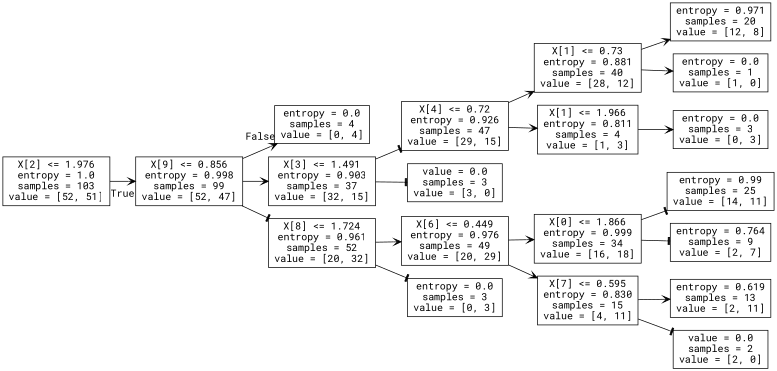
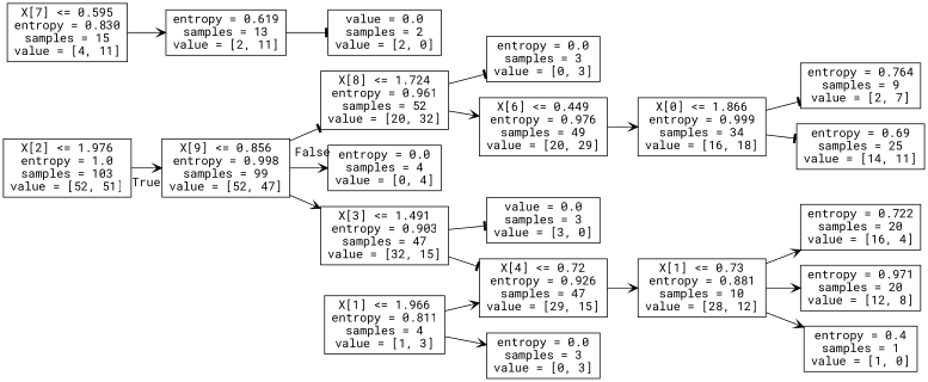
  digraph {
    fontname="Roboto Mono"
    rankdir=LR
    node [fontname="Roboto Mono" shape=box]
    edge [arrowhead=vee fontname="Roboto Mono"]
    n1 [label="X[2] <= 1.976\nentropy = 1.0\nsamples = 103\nvalue = [52, 51]"]
    n2 [label="X[9] <= 0.856\nentropy = 0.998\nsamples = 99\nvalue = [52, 47]"]
    n3 [label="entropy = 0.0\nsamples = 4\nvalue = [0, 4]"]
-   n4 [label="X[3] <= 1.491\nentropy = 0.903\nsamples = 37\nvalue = [32, 15]"]
+   n4 [label="X[3] <= 1.491\nentropy = 0.903\nsamples = 47\nvalue = [32, 15]"]
    n5 [label="X[8] <= 1.724\nentropy = 0.961\nsamples = 52\nvalue = [20, 32]"]
    n6 [label="X[4] <= 0.72\nentropy = 0.926\nsamples = 47\nvalue = [29, 15]"]
    n7 [label="value = 0.0\nsamples = 3\nvalue = [3, 0]"]
    n8 [label="X[6] <= 0.449\nentropy = 0.976\nsamples = 49\nvalue = [20, 29]"]
    n9 [label="entropy = 0.0\nsamples = 3\nvalue = [0, 3]"]
-   n10 [label="X[1] <= 0.73\nentropy = 0.881\nsamples = 40\nvalue = [28, 12]"]
+   n10 [label="X[1] <= 0.73\nentropy = 0.881\nsamples = 10\nvalue = [28, 12]"]
    n11 [label="X[1] <= 1.966\nentropy = 0.811\nsamples = 4\nvalue = [1, 3]"]
+   n12 [label="entropy = 0.722\nsamples = 20\nvalue = [16, 4]"]
    n13 [label="entropy = 0.971\nsamples = 20\nvalue = [12, 8]"]
-   n14 [label="entropy = 0.0\nsamples = 1\nvalue = [1, 0]"]
+   n14 [label="entropy = 0.4\nsamples = 1\nvalue = [1, 0]"]
    n15 [label="entropy = 0.0\nsamples = 3\nvalue = [0, 3]"]
    n16 [label="X[0] <= 1.866\nentropy = 0.999\nsamples = 34\nvalue = [16, 18]"]
    n17 [label="X[7] <= 0.595\nentropy = 0.830\nsamples = 15\nvalue = [4, 11]"]
-   n18 [label="entropy = 0.99\nsamples = 25\nvalue = [14, 11]"]
+   n18 [label="entropy = 0.69\nsamples = 25\nvalue = [14, 11]"]
    n19 [label="entropy = 0.764\nsamples = 9\nvalue = [2, 7]"]
    n20 [label="entropy = 0.619\nsamples = 13\nvalue = [2, 11]"]
    n21 [label="value = 0.0\nsamples = 2\nvalue = [2, 0]"]
    n1 -> n2 [headlabel=True labelangle=45 labeldistance=2.5]
    n2 -> n3 [headlabel=False labelangle=-45 labeldistance=2.5]
    n2 -> n4
    n2 -> n5 [arrowhead=tee]
    n4 -> n6 [arrowhead=tee]
    n4 -> n7 [arrowhead=tee]
    n5 -> n8
    n5 -> n9 [arrowhead=tee]
    n6 -> n10
-   n6 -> n11
+   n11 -> n6
    n8 -> n16
-   n8 -> n17
+   n10 -> n12
    n10 -> n13
    n10 -> n14
    n11 -> n15
    n16 -> n18 [arrowhead=tee]
    n16 -> n19 [arrowhead=tee]
    n17 -> n20
-   n17 -> n21 [arrowhead=tee]
+   n20 -> n21 [arrowhead=tee]
  }
